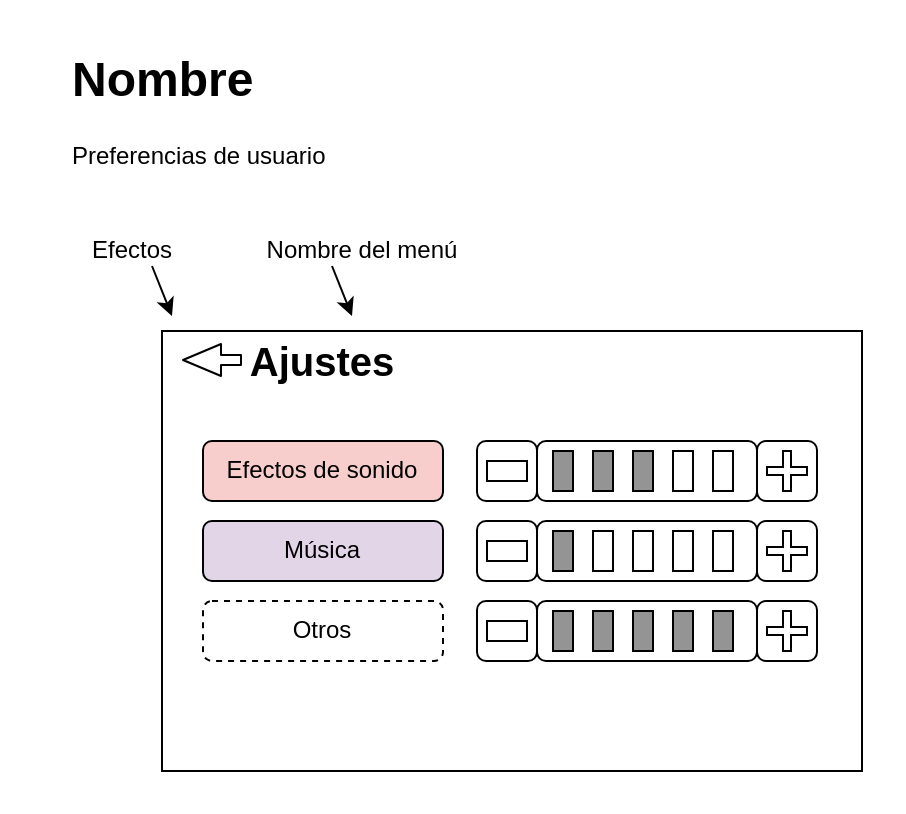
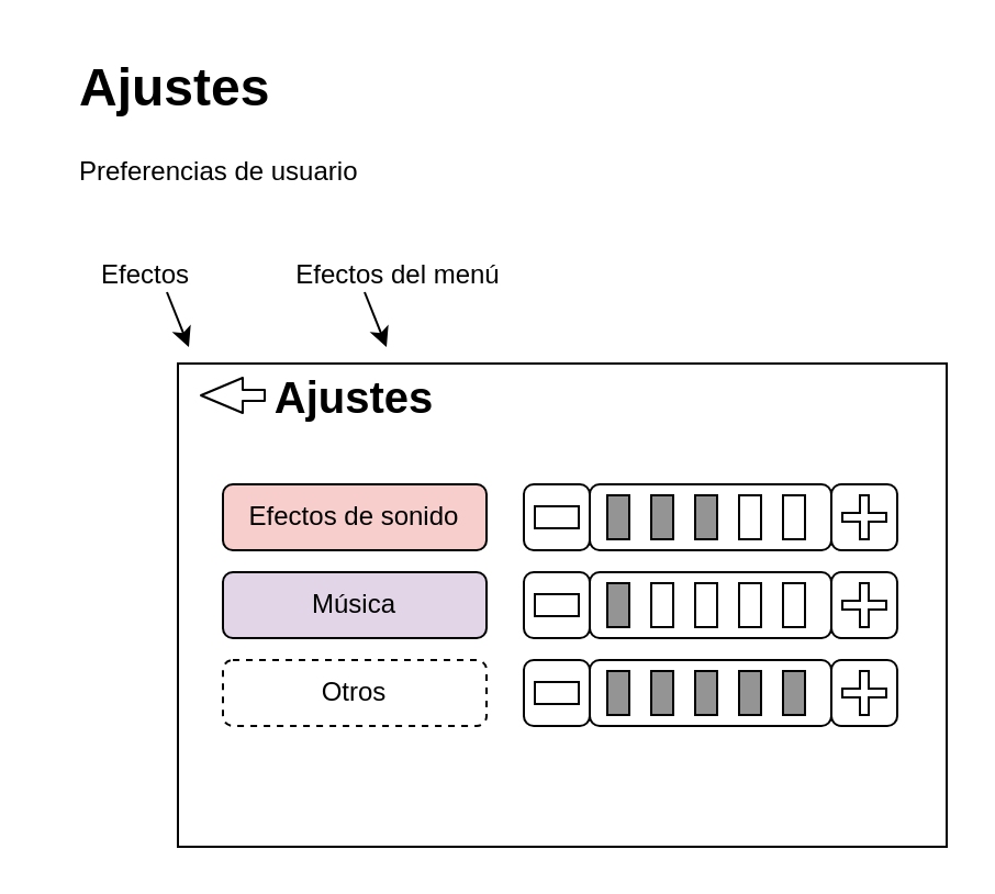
  <mxCell id="0" />
  <mxCell id="1" parent="0" />
  <mxCell id="2" value="" style="rounded=0;whiteSpace=wrap;html=1;" parent="1" vertex="1"><mxGeometry x="80.5" y="165" width="350" height="220" as="geometry" /></mxCell>
  <mxCell id="3" value="" style="shape=flexArrow;endArrow=classic;html=1;strokeWidth=1;endSize=6;comic=0;width=5;startWidth=10;endWidth=10;arcSize=10;" parent="1" edge="1"><mxGeometry width="50" height="50" relative="1" as="geometry"><mxPoint x="120.5" y="179.5" as="sourcePoint" /><mxPoint x="90.5" y="179.5" as="targetPoint" /></mxGeometry></mxCell>
  <mxCell id="4" value="Ajustes" style="text;html=1;strokeColor=none;fillColor=none;align=center;verticalAlign=middle;whiteSpace=wrap;rounded=0;fontStyle=1;fontSize=20;" parent="1" vertex="1"><mxGeometry x="140.5" y="165" width="40" height="30" as="geometry" /></mxCell>
- <mxCell id="5" value="&lt;h1&gt;Nombre&lt;br&gt;&lt;/h1&gt;&lt;p&gt;Preferencias de usuario&lt;br&gt;&lt;/p&gt;" style="text;html=1;strokeColor=none;fillColor=none;spacing=5;spacingTop=-20;whiteSpace=wrap;overflow=hidden;rounded=0;" parent="1" vertex="1"><mxGeometry x="30.5" y="20" width="240" height="120" as="geometry" /></mxCell>
- <mxCell id="6" value="Nombre del menú" style="text;html=1;strokeColor=none;fillColor=none;align=center;verticalAlign=middle;whiteSpace=wrap;rounded=0;fontSize=12;direction=south;" parent="1" vertex="1"><mxGeometry x="120.5" y="105" width="120" height="40" as="geometry" /></mxCell>
+ <mxCell id="5" value="&lt;h1&gt;Ajustes&lt;br&gt;&lt;/h1&gt;&lt;p&gt;Preferencias de usuario&lt;br&gt;&lt;/p&gt;" style="text;html=1;strokeColor=none;fillColor=none;spacing=5;spacingTop=-20;whiteSpace=wrap;overflow=hidden;rounded=0;" parent="1" vertex="1"><mxGeometry x="30.5" y="20" width="240" height="120" as="geometry" /></mxCell>
+ <mxCell id="6" value="Efectos del menú" style="text;html=1;strokeColor=none;fillColor=none;align=center;verticalAlign=middle;whiteSpace=wrap;rounded=0;fontSize=12;direction=south;" parent="1" vertex="1"><mxGeometry x="120.5" y="105" width="120" height="40" as="geometry" /></mxCell>
  <mxCell id="7" value="Efectos de sonido" style="rounded=1;whiteSpace=wrap;html=1;fontSize=12;fillColor=#f8cecc;" parent="1" vertex="1"><mxGeometry x="101" y="220" width="120" height="30" as="geometry" /></mxCell>
  <mxCell id="8" value="&lt;div&gt;Efectos&lt;/div&gt;" style="text;html=1;strokeColor=none;fillColor=none;align=center;verticalAlign=middle;whiteSpace=wrap;rounded=0;fontSize=12;direction=south;" parent="1" vertex="1"><mxGeometry x="20.5" y="105" width="90" height="40" as="geometry" /></mxCell>
  <mxCell id="9" value="" style="endArrow=classic;html=1;strokeWidth=1;fontSize=12;" parent="1" edge="1"><mxGeometry width="50" height="50" relative="1" as="geometry"><mxPoint x="75.5" y="132.5" as="sourcePoint" /><mxPoint x="85.5" y="157.5" as="targetPoint" /></mxGeometry></mxCell>
  <mxCell id="10" value="" style="endArrow=classic;html=1;strokeWidth=1;fontSize=12;" parent="1" edge="1"><mxGeometry width="50" height="50" relative="1" as="geometry"><mxPoint x="165.5" y="132.5" as="sourcePoint" /><mxPoint x="175.5" y="157.5" as="targetPoint" /></mxGeometry></mxCell>
  <mxCell id="11" value="Otros" style="rounded=1;whiteSpace=wrap;html=1;fontSize=12;dashed=1;" parent="1" vertex="1"><mxGeometry x="101" y="300" width="120" height="30" as="geometry" /></mxCell>
  <mxCell id="12" value="Música" style="rounded=1;whiteSpace=wrap;html=1;fontSize=12;fillColor=#e1d5e7;" parent="1" vertex="1"><mxGeometry x="101" y="260" width="120" height="30" as="geometry" /></mxCell>
  <mxCell id="13" value="" style="rounded=1;whiteSpace=wrap;html=1;fontSize=12;" parent="1" vertex="1"><mxGeometry x="268" y="220" width="110" height="30" as="geometry" /></mxCell>
  <mxCell id="14" value="" style="rounded=1;whiteSpace=wrap;html=1;fontSize=12;" parent="1" vertex="1"><mxGeometry x="238" y="220" width="30" height="30" as="geometry" /></mxCell>
  <mxCell id="15" value="" style="rounded=1;whiteSpace=wrap;html=1;fontSize=12;" parent="1" vertex="1"><mxGeometry x="378" y="220" width="30" height="30" as="geometry" /></mxCell>
  <mxCell id="16" value="" style="shape=cross;whiteSpace=wrap;html=1;" parent="1" vertex="1"><mxGeometry x="383" y="225" width="20" height="20" as="geometry" /></mxCell>
  <mxCell id="17" value="" style="rounded=0;whiteSpace=wrap;html=1;" parent="1" vertex="1"><mxGeometry x="243" y="230" width="20" height="10" as="geometry" /></mxCell>
  <mxCell id="18" value="" style="rounded=0;whiteSpace=wrap;html=1;rotation=-90;fillColor=#949494;" parent="1" vertex="1"><mxGeometry x="271" y="230" width="20" height="10" as="geometry" /></mxCell>
  <mxCell id="19" value="" style="rounded=0;whiteSpace=wrap;html=1;rotation=-90;fillColor=#949494;" parent="1" vertex="1"><mxGeometry x="291" y="230" width="20" height="10" as="geometry" /></mxCell>
  <mxCell id="20" value="" style="rounded=0;whiteSpace=wrap;html=1;rotation=-90;fillColor=#949494;" parent="1" vertex="1"><mxGeometry x="311" y="230" width="20" height="10" as="geometry" /></mxCell>
  <mxCell id="21" value="" style="rounded=0;whiteSpace=wrap;html=1;rotation=-90;" parent="1" vertex="1"><mxGeometry x="331" y="230" width="20" height="10" as="geometry" /></mxCell>
  <mxCell id="22" value="" style="rounded=0;whiteSpace=wrap;html=1;rotation=-90;" parent="1" vertex="1"><mxGeometry x="351" y="230" width="20" height="10" as="geometry" /></mxCell>
  <mxCell id="23" value="" style="rounded=1;whiteSpace=wrap;html=1;fontSize=12;" parent="1" vertex="1"><mxGeometry x="268" y="260" width="110" height="30" as="geometry" /></mxCell>
  <mxCell id="24" value="" style="rounded=1;whiteSpace=wrap;html=1;fontSize=12;" parent="1" vertex="1"><mxGeometry x="238" y="260" width="30" height="30" as="geometry" /></mxCell>
  <mxCell id="25" value="" style="rounded=1;whiteSpace=wrap;html=1;fontSize=12;" parent="1" vertex="1"><mxGeometry x="378" y="260" width="30" height="30" as="geometry" /></mxCell>
  <mxCell id="26" value="" style="shape=cross;whiteSpace=wrap;html=1;" parent="1" vertex="1"><mxGeometry x="383" y="265" width="20" height="20" as="geometry" /></mxCell>
  <mxCell id="27" value="" style="rounded=0;whiteSpace=wrap;html=1;" parent="1" vertex="1"><mxGeometry x="243" y="270" width="20" height="10" as="geometry" /></mxCell>
  <mxCell id="28" value="" style="rounded=0;whiteSpace=wrap;html=1;rotation=-90;fillColor=#949494;" parent="1" vertex="1"><mxGeometry x="271" y="270" width="20" height="10" as="geometry" /></mxCell>
  <mxCell id="29" value="" style="rounded=0;whiteSpace=wrap;html=1;rotation=-90;" parent="1" vertex="1"><mxGeometry x="291" y="270" width="20" height="10" as="geometry" /></mxCell>
  <mxCell id="30" value="" style="rounded=0;whiteSpace=wrap;html=1;rotation=-90;" parent="1" vertex="1"><mxGeometry x="311" y="270" width="20" height="10" as="geometry" /></mxCell>
  <mxCell id="31" value="" style="rounded=0;whiteSpace=wrap;html=1;rotation=-90;" parent="1" vertex="1"><mxGeometry x="331" y="270" width="20" height="10" as="geometry" /></mxCell>
  <mxCell id="32" value="" style="rounded=0;whiteSpace=wrap;html=1;rotation=-90;" parent="1" vertex="1"><mxGeometry x="351" y="270" width="20" height="10" as="geometry" /></mxCell>
  <mxCell id="33" value="" style="rounded=1;whiteSpace=wrap;html=1;fontSize=12;" parent="1" vertex="1"><mxGeometry x="268" y="300" width="110" height="30" as="geometry" /></mxCell>
  <mxCell id="34" value="" style="rounded=1;whiteSpace=wrap;html=1;fontSize=12;" parent="1" vertex="1"><mxGeometry x="238" y="300" width="30" height="30" as="geometry" /></mxCell>
  <mxCell id="35" value="" style="rounded=1;whiteSpace=wrap;html=1;fontSize=12;" parent="1" vertex="1"><mxGeometry x="378" y="300" width="30" height="30" as="geometry" /></mxCell>
  <mxCell id="36" value="" style="shape=cross;whiteSpace=wrap;html=1;" parent="1" vertex="1"><mxGeometry x="383" y="305" width="20" height="20" as="geometry" /></mxCell>
  <mxCell id="37" value="" style="rounded=0;whiteSpace=wrap;html=1;" parent="1" vertex="1"><mxGeometry x="243" y="310" width="20" height="10" as="geometry" /></mxCell>
  <mxCell id="38" value="" style="rounded=0;whiteSpace=wrap;html=1;rotation=-90;fillColor=#949494;" parent="1" vertex="1"><mxGeometry x="271" y="310" width="20" height="10" as="geometry" /></mxCell>
  <mxCell id="39" value="" style="rounded=0;whiteSpace=wrap;html=1;rotation=-90;fillColor=#949494;" parent="1" vertex="1"><mxGeometry x="291" y="310" width="20" height="10" as="geometry" /></mxCell>
  <mxCell id="40" value="" style="rounded=0;whiteSpace=wrap;html=1;rotation=-90;fillColor=#949494;" parent="1" vertex="1"><mxGeometry x="311" y="310" width="20" height="10" as="geometry" /></mxCell>
  <mxCell id="41" value="" style="rounded=0;whiteSpace=wrap;html=1;rotation=-90;fillColor=#949494;" parent="1" vertex="1"><mxGeometry x="331" y="310" width="20" height="10" as="geometry" /></mxCell>
  <mxCell id="42" value="" style="rounded=0;whiteSpace=wrap;html=1;rotation=-90;fillColor=#949494;" parent="1" vertex="1"><mxGeometry x="351" y="310" width="20" height="10" as="geometry" /></mxCell>
